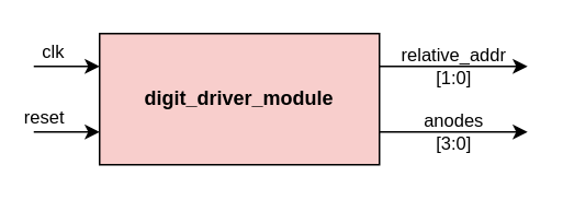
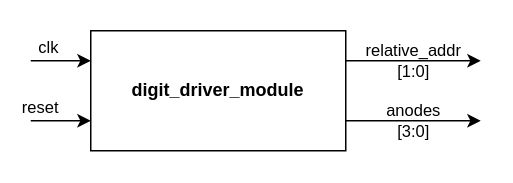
  <mxCell id="0" />
  <mxCell id="1" parent="0" />
- <mxCell id="2" value="&lt;b&gt;digit_driver_module&lt;/b&gt;" style="rounded=0;whiteSpace=wrap;html=1;fillColor=#f8cecc;" vertex="1" parent="1"><mxGeometry x="60" y="20" width="170" height="80" as="geometry" /></mxCell>
+ <mxCell id="2" value="&lt;b&gt;digit_driver_module&lt;/b&gt;" style="rounded=0;whiteSpace=wrap;html=1;" vertex="1" parent="1"><mxGeometry x="60" y="20" width="170" height="80" as="geometry" /></mxCell>
  <mxCell id="3" value="clk" style="endArrow=classic;html=1;rounded=0;labelPosition=left;verticalLabelPosition=top;align=right;verticalAlign=bottom;labelBackgroundColor=none;" edge="1" parent="1"><mxGeometry width="50" height="50" relative="1" as="geometry"><mxPoint x="20" y="40" as="sourcePoint" /><mxPoint x="60" y="40" as="targetPoint" /></mxGeometry></mxCell>
  <mxCell id="4" value="reset" style="endArrow=classic;html=1;rounded=0;labelPosition=left;verticalLabelPosition=top;align=right;verticalAlign=bottom;labelBackgroundColor=none;" edge="1" parent="1"><mxGeometry width="50" height="50" relative="1" as="geometry"><mxPoint x="20" y="80" as="sourcePoint" /><mxPoint x="60" y="80" as="targetPoint" /></mxGeometry></mxCell>
  <mxCell id="5" value="&lt;div&gt;relative_addr&lt;/div&gt;&lt;div align=&quot;center&quot;&gt;[1:0]&lt;br&gt;&lt;/div&gt;" style="endArrow=classic;html=1;rounded=0;labelPosition=center;verticalLabelPosition=middle;align=center;verticalAlign=middle;labelBackgroundColor=none;" edge="1" parent="1"><mxGeometry width="50" height="50" relative="1" as="geometry"><mxPoint x="230" y="40" as="sourcePoint" /><mxPoint x="320" y="40" as="targetPoint" /></mxGeometry></mxCell>
  <mxCell id="6" value="&lt;div&gt;anodes&lt;/div&gt;&lt;div&gt;[3:0]&lt;br&gt;&lt;/div&gt;" style="endArrow=classic;html=1;rounded=0;labelPosition=center;verticalLabelPosition=middle;align=center;verticalAlign=middle;labelBackgroundColor=none;" edge="1" parent="1"><mxGeometry width="50" height="50" relative="1" as="geometry"><mxPoint x="230" y="80" as="sourcePoint" /><mxPoint x="320" y="80" as="targetPoint" /></mxGeometry></mxCell>
